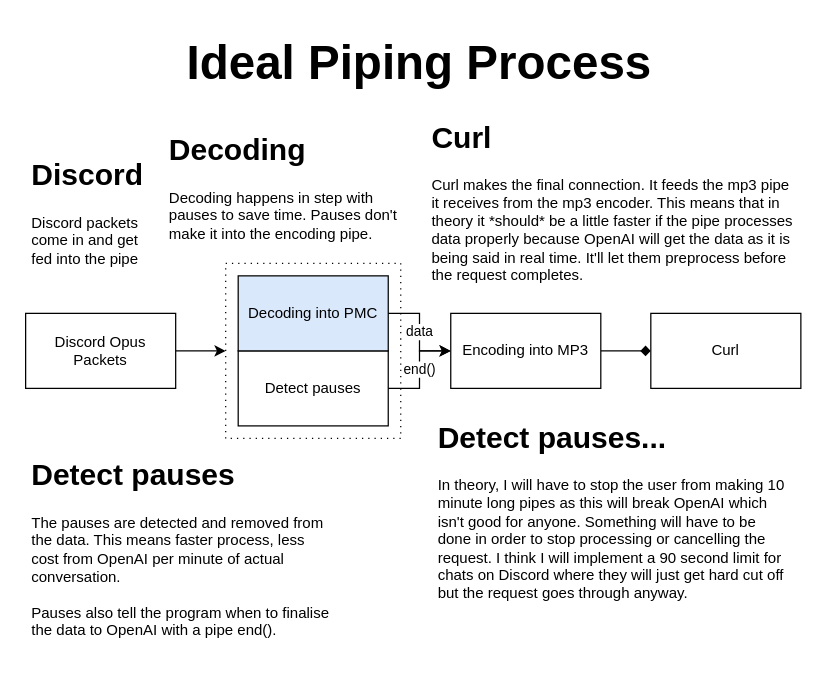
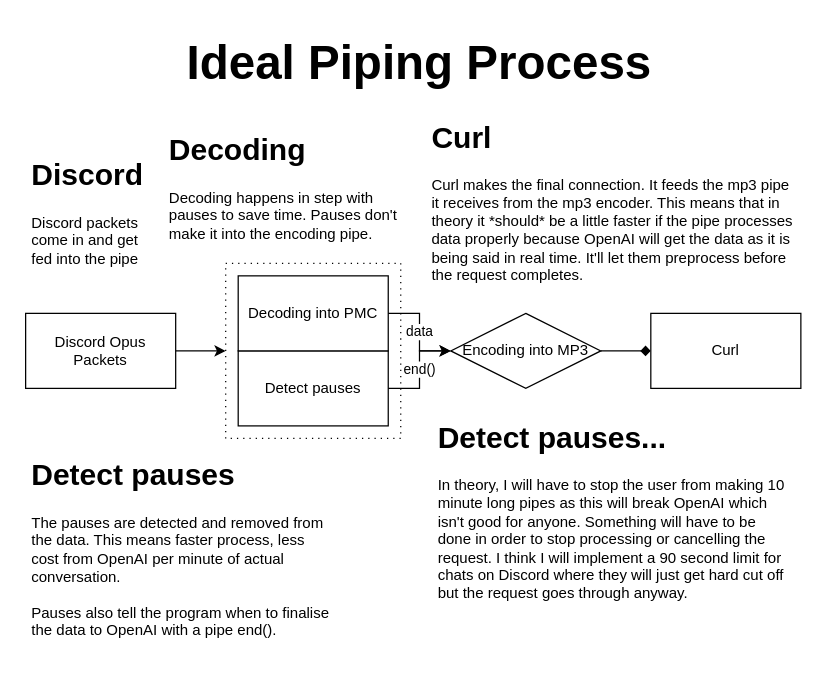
  <mxCell id="0" />
  <mxCell id="1" parent="0" />
  <mxCell id="2" style="edgeStyle=orthogonalEdgeStyle;rounded=0;orthogonalLoop=1;jettySize=auto;html=1;exitX=1;exitY=0.5;exitDx=0;exitDy=0;entryX=0;entryY=0.5;entryDx=0;entryDy=0;" edge="1" parent="1" source="3" target="12"><mxGeometry relative="1" as="geometry" /></mxCell>
  <mxCell id="3" value="Discord Opus Packets" style="rounded=0;whiteSpace=wrap;html=1;" vertex="1" parent="1"><mxGeometry x="20" y="250" width="120" height="60" as="geometry" /></mxCell>
  <mxCell id="4" value="&lt;div style=&quot;font-size: 38px;&quot;&gt;&lt;b style=&quot;font-size: 38px;&quot;&gt;Ideal Piping Process&lt;/b&gt;&lt;/div&gt;" style="text;html=1;align=center;verticalAlign=middle;whiteSpace=wrap;rounded=0;fontSize=38;" vertex="1" parent="1"><mxGeometry x="25" y="20" width="620" height="60" as="geometry" /></mxCell>
  <mxCell id="5" value="" style="edgeStyle=orthogonalEdgeStyle;rounded=0;orthogonalLoop=1;jettySize=auto;html=1;endArrow=diamond;" edge="1" parent="1" source="6" target="7"><mxGeometry relative="1" as="geometry" /></mxCell>
- <mxCell id="6" value="Encoding into MP3" style="rounded=0;whiteSpace=wrap;html=1;" vertex="1" parent="1"><mxGeometry x="360" y="250" width="120" height="60" as="geometry" /></mxCell>
+ <mxCell id="6" value="Encoding into MP3" style="rhombus;whiteSpace=wrap;html=1;" vertex="1" parent="1"><mxGeometry x="360" y="250" width="120" height="60" as="geometry" /></mxCell>
  <mxCell id="7" value="&lt;div&gt;Curl&lt;/div&gt;" style="rounded=0;whiteSpace=wrap;html=1;" vertex="1" parent="1"><mxGeometry x="520" y="250" width="120" height="60" as="geometry" /></mxCell>
  <mxCell id="8" value="&lt;h1&gt;Discord&lt;br&gt;&lt;/h1&gt;&lt;p&gt;Discord packets come in and get fed into the pipe&lt;br&gt;&lt;/p&gt;" style="text;html=1;strokeColor=none;fillColor=none;spacing=5;spacingTop=-20;whiteSpace=wrap;overflow=hidden;rounded=0;" vertex="1" parent="1"><mxGeometry x="20" y="120" width="100" height="110" as="geometry" /></mxCell>
  <mxCell id="9" value="&lt;h1&gt;Detect pauses&lt;br&gt;&lt;/h1&gt;&lt;div&gt;The pauses are detected and removed from the data. This means faster process, less cost from OpenAI per minute of actual conversation. &lt;br&gt;&lt;/div&gt;&lt;div&gt;&lt;br&gt;&lt;/div&gt;&lt;div&gt;Pauses also tell the program when to finalise the data to OpenAI with a pipe end(). &lt;br&gt;&lt;/div&gt;&lt;div&gt;&lt;br&gt;&lt;/div&gt;&lt;div&gt;&lt;br&gt;&lt;/div&gt;" style="text;html=1;strokeColor=none;fillColor=none;spacing=5;spacingTop=-20;whiteSpace=wrap;overflow=hidden;rounded=0;" vertex="1" parent="1"><mxGeometry x="20" y="360" width="250" height="160" as="geometry" /></mxCell>
  <mxCell id="10" value="&lt;h1&gt;Decoding&lt;/h1&gt;&lt;p&gt;Decoding happens in step with pauses to save time. Pauses don't make it into the encoding pipe.&lt;br&gt;&lt;/p&gt;" style="text;html=1;strokeColor=none;fillColor=none;spacing=5;spacingTop=-20;whiteSpace=wrap;overflow=hidden;rounded=0;" vertex="1" parent="1"><mxGeometry x="130" y="100" width="200" height="100" as="geometry" /></mxCell>
  <mxCell id="11" value="" style="group" vertex="1" connectable="0" parent="1"><mxGeometry x="180" y="210" width="140" height="140" as="geometry" /></mxCell>
  <mxCell id="12" value="" style="rounded=0;fontColor=default;labelBackgroundColor=none;labelBorderColor=none;whiteSpace=wrap;html=1;dashed=1;dashPattern=1 4;" vertex="1" parent="11"><mxGeometry width="140" height="140" as="geometry" /></mxCell>
  <mxCell id="13" value="Detect pauses" style="whiteSpace=wrap;html=1;rounded=0;" vertex="1" parent="11"><mxGeometry x="10" y="70" width="120" height="60" as="geometry" /></mxCell>
- <mxCell id="14" value="Decoding into PMC" style="rounded=0;whiteSpace=wrap;html=1;fillColor=#dae8fc;" vertex="1" parent="11"><mxGeometry x="10" y="10" width="120" height="60" as="geometry" /></mxCell>
+ <mxCell id="14" value="Decoding into PMC" style="rounded=0;whiteSpace=wrap;html=1;" vertex="1" parent="11"><mxGeometry x="10" y="10" width="120" height="60" as="geometry" /></mxCell>
  <mxCell id="15" value="end()" style="edgeStyle=orthogonalEdgeStyle;rounded=0;orthogonalLoop=1;jettySize=auto;html=1;exitX=1;exitY=0.5;exitDx=0;exitDy=0;entryX=0;entryY=0.5;entryDx=0;entryDy=0;" edge="1" parent="1" source="13" target="6"><mxGeometry relative="1" as="geometry"><mxPoint x="430" y="280" as="targetPoint" /></mxGeometry></mxCell>
  <mxCell id="16" value="data" style="edgeStyle=orthogonalEdgeStyle;rounded=0;orthogonalLoop=1;jettySize=auto;html=1;exitX=1;exitY=0.5;exitDx=0;exitDy=0;entryX=0;entryY=0.5;entryDx=0;entryDy=0;" edge="1" parent="1" source="14" target="6"><mxGeometry relative="1" as="geometry" /></mxCell>
  <mxCell id="17" value="&lt;h1&gt;Curl&lt;/h1&gt;&lt;p&gt;Curl makes the final connection. It feeds the mp3 pipe it receives from the mp3 encoder. This means that in theory it *should* be a little faster if the pipe processes data properly because OpenAI will get the data as it is being said in real time. It'll let them preprocess before the request completes.&lt;/p&gt;" style="text;html=1;strokeColor=none;fillColor=none;spacing=5;spacingTop=-20;whiteSpace=wrap;overflow=hidden;rounded=0;" vertex="1" parent="1"><mxGeometry x="340" y="90" width="300" height="140" as="geometry" /></mxCell>
  <mxCell id="18" value="&lt;h1&gt;Detect pauses...&lt;br&gt;&lt;/h1&gt;&lt;p&gt;In theory, I will have to stop the user from making 10 minute long pipes as this will break OpenAI which isn't good for anyone. Something will have to be done in order to stop processing or cancelling the request. I think I will implement a 90 second limit for chats on Discord where they will just get hard cut off but the request goes through anyway.&lt;br&gt;&lt;/p&gt;" style="text;html=1;strokeColor=none;fillColor=none;spacing=5;spacingTop=-20;whiteSpace=wrap;overflow=hidden;rounded=0;" vertex="1" parent="1"><mxGeometry x="345" y="330" width="290" height="160" as="geometry" /></mxCell>
